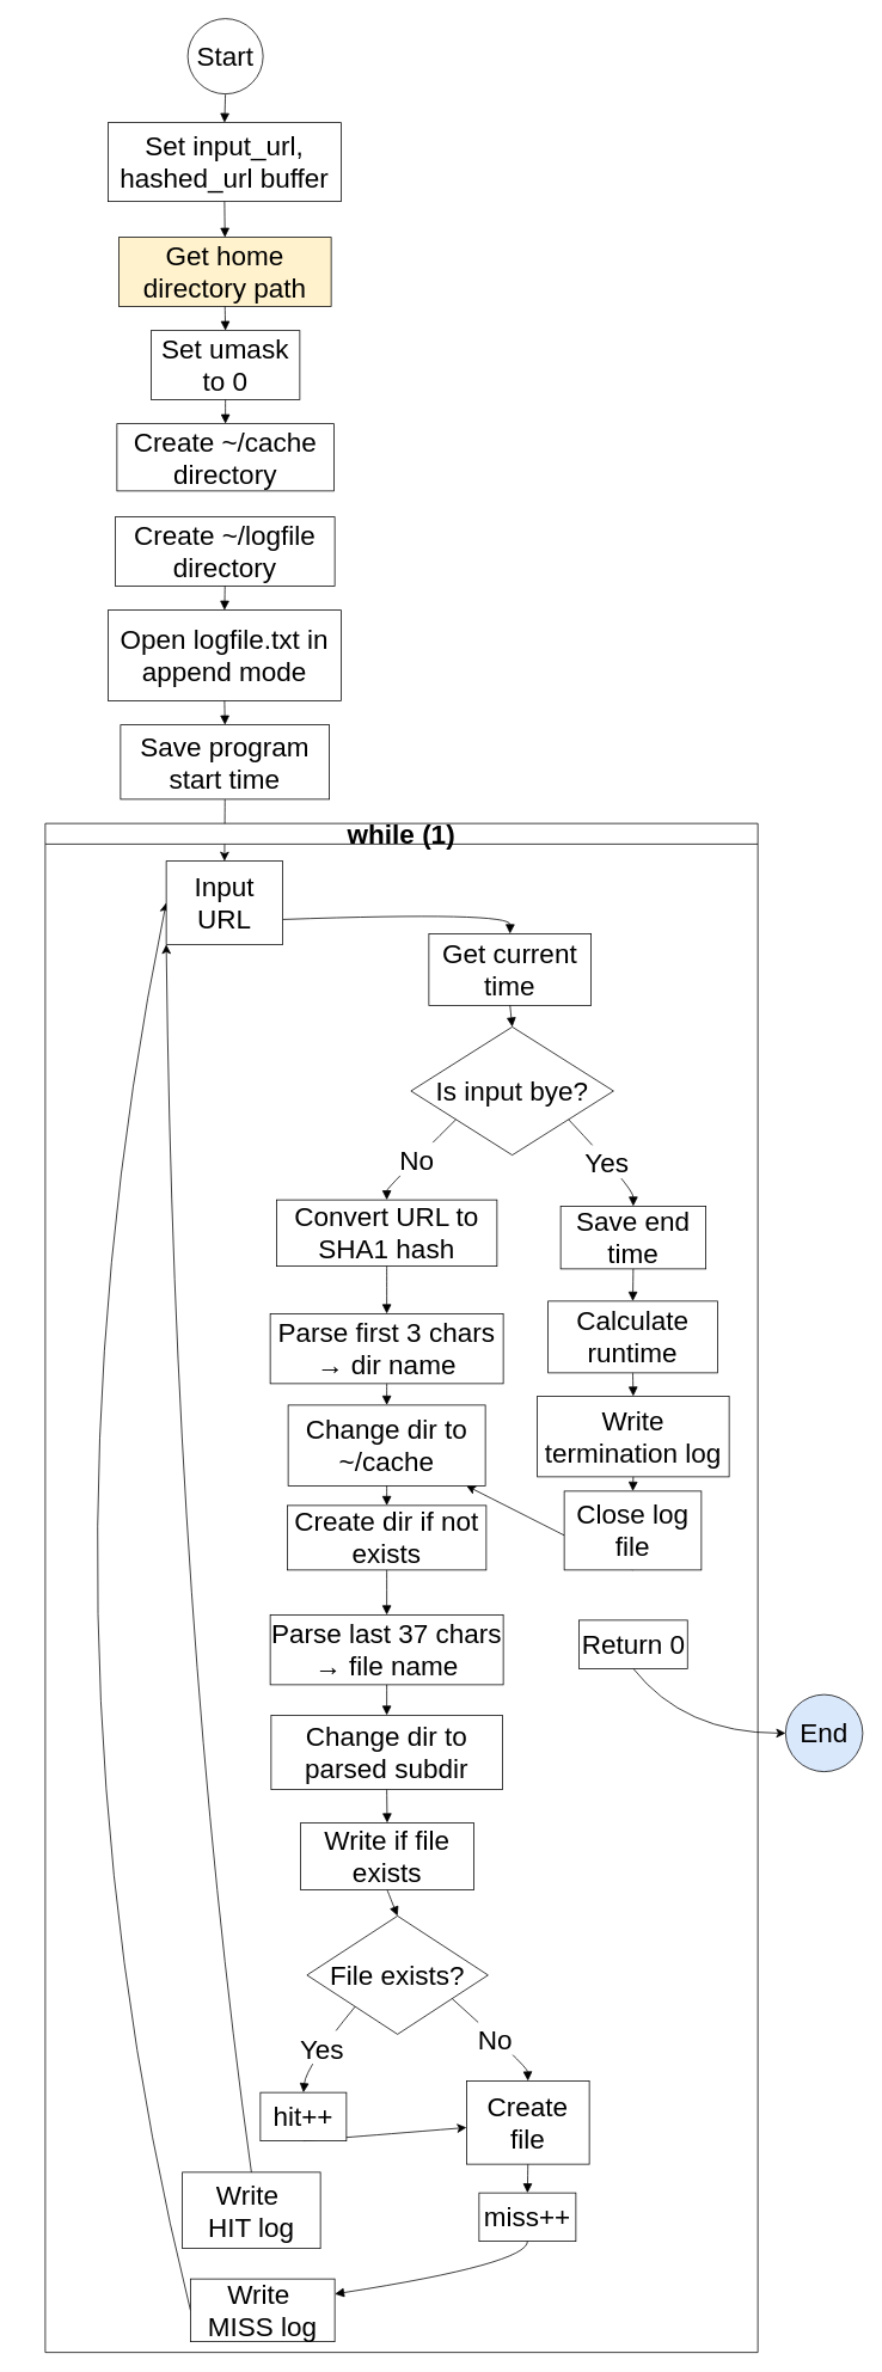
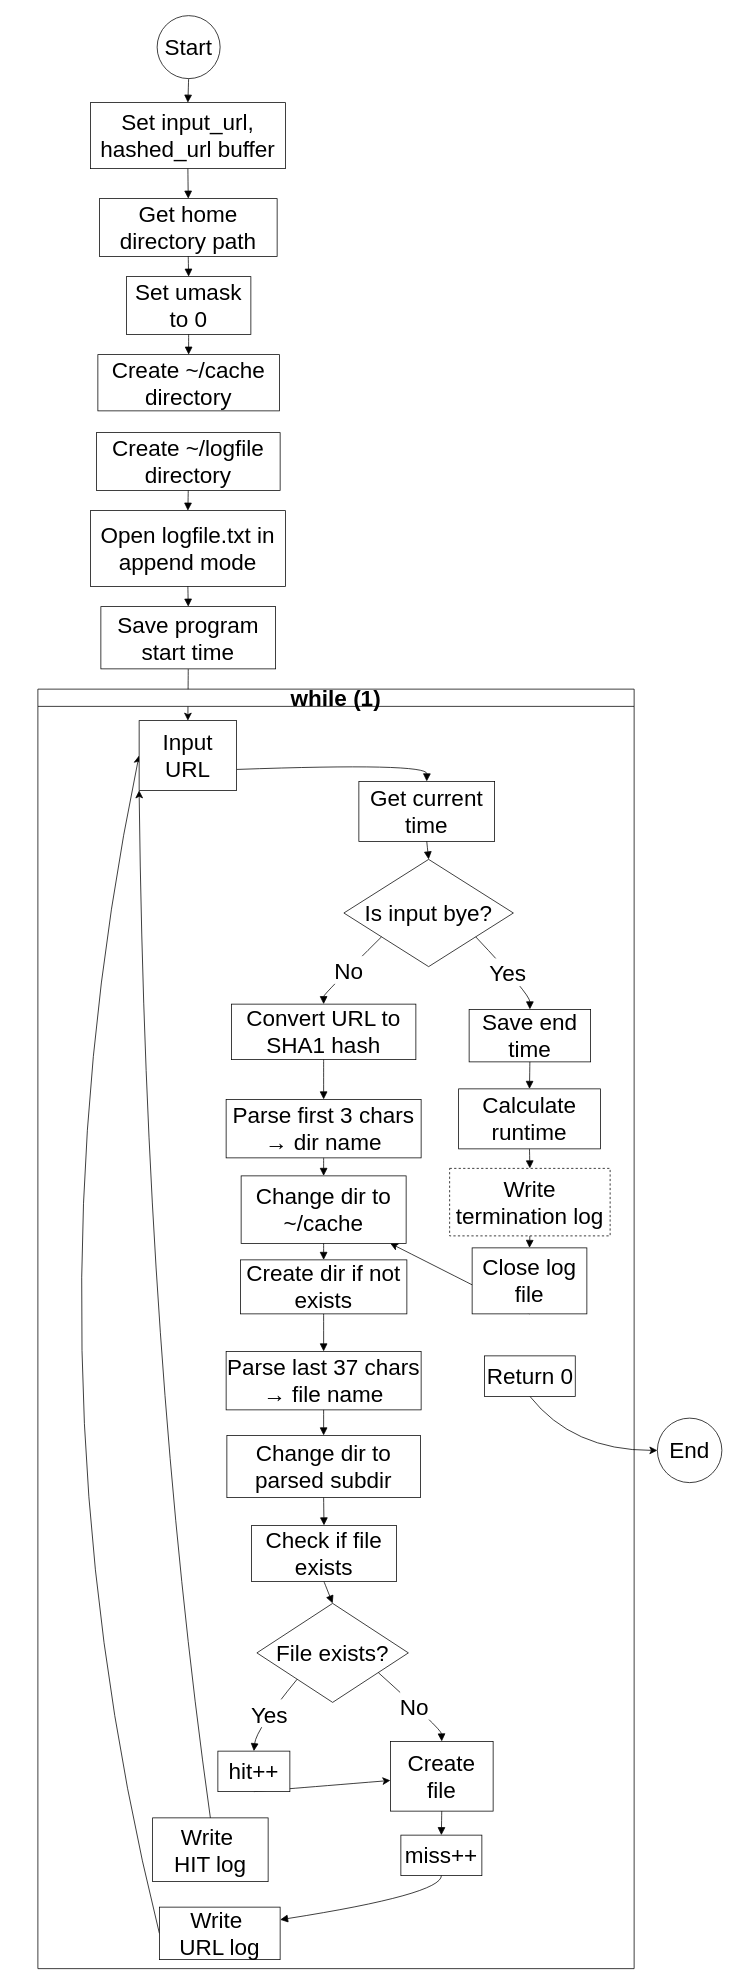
  <mxCell id="0" />
  <mxCell id="1" parent="0" />
  <mxCell id="2" value="Start" style="ellipse;aspect=fixed;strokeWidth=1;whiteSpace=wrap;fontSize=30;" vertex="1" parent="1"><mxGeometry x="209" y="20" width="84" height="84" as="geometry" /></mxCell>
  <mxCell id="3" value="Set input_url, hashed_url buffer" style="whiteSpace=wrap;strokeWidth=1;fontSize=30;" vertex="1" parent="1"><mxGeometry x="120" y="136" width="260" height="88" as="geometry" /></mxCell>
- <mxCell id="4" value="Get home directory path" style="whiteSpace=wrap;strokeWidth=1;fontSize=30;fillColor=#fff2cc;" vertex="1" parent="1"><mxGeometry x="132" y="264" width="237" height="77" as="geometry" /></mxCell>
+ <mxCell id="4" value="Get home directory path" style="whiteSpace=wrap;strokeWidth=1;fontSize=30;" vertex="1" parent="1"><mxGeometry x="132" y="264" width="237" height="77" as="geometry" /></mxCell>
  <mxCell id="5" value="Set umask to 0" style="whiteSpace=wrap;strokeWidth=1;fontSize=30;" vertex="1" parent="1"><mxGeometry x="168" y="368" width="166" height="77" as="geometry" /></mxCell>
  <mxCell id="6" value="Create ~/cache directory" style="whiteSpace=wrap;strokeWidth=1;fontSize=30;" vertex="1" parent="1"><mxGeometry x="130" y="472" width="242" height="75" as="geometry" /></mxCell>
  <mxCell id="7" value="Create ~/logfile directory" style="whiteSpace=wrap;strokeWidth=1;fontSize=30;" vertex="1" parent="1"><mxGeometry x="128" y="576" width="245" height="77" as="geometry" /></mxCell>
  <mxCell id="8" value="Open logfile.txt in append mode" style="whiteSpace=wrap;strokeWidth=1;fontSize=30;" vertex="1" parent="1"><mxGeometry x="120" y="680" width="260" height="101" as="geometry" /></mxCell>
  <mxCell id="9" style="edgeStyle=none;curved=1;rounded=0;orthogonalLoop=1;jettySize=auto;html=1;exitX=0.5;exitY=1;exitDx=0;exitDy=0;fontSize=30;startSize=8;endSize=8;entryX=0.5;entryY=0;entryDx=0;entryDy=0;" edge="1" parent="1" source="10" target="58"><mxGeometry relative="1" as="geometry"><mxPoint x="249" y="949" as="targetPoint" /></mxGeometry></mxCell>
  <mxCell id="10" value="Save program start time" style="whiteSpace=wrap;strokeWidth=1;fontSize=30;" vertex="1" parent="1"><mxGeometry x="134" y="808" width="233" height="83" as="geometry" /></mxCell>
  <mxCell id="11" value="Get current time" style="whiteSpace=wrap;strokeWidth=1;fontSize=30;" vertex="1" parent="1"><mxGeometry x="478" y="1041" width="181" height="80" as="geometry" /></mxCell>
  <mxCell id="12" value="Is input bye?" style="rhombus;strokeWidth=1;whiteSpace=wrap;fontSize=30;" vertex="1" parent="1"><mxGeometry x="458" y="1145" width="226" height="143" as="geometry" /></mxCell>
  <mxCell id="13" value="Save end time" style="whiteSpace=wrap;strokeWidth=1;fontSize=30;" vertex="1" parent="1"><mxGeometry x="625" y="1345" width="162" height="70" as="geometry" /></mxCell>
  <mxCell id="14" value="Calculate runtime" style="whiteSpace=wrap;strokeWidth=1;fontSize=30;" vertex="1" parent="1"><mxGeometry x="611" y="1451" width="189" height="80" as="geometry" /></mxCell>
- <mxCell id="15" value="Write termination log" style="whiteSpace=wrap;strokeWidth=1;fontSize=30;" vertex="1" parent="1"><mxGeometry x="599" y="1557" width="214" height="90" as="geometry" /></mxCell>
+ <mxCell id="15" value="Write termination log" style="whiteSpace=wrap;strokeWidth=1;fontSize=30;dashed=1;" vertex="1" parent="1"><mxGeometry x="599" y="1557" width="214" height="90" as="geometry" /></mxCell>
  <mxCell id="16" style="edgeStyle=none;curved=1;rounded=0;orthogonalLoop=1;jettySize=auto;html=1;exitX=0.5;exitY=1;exitDx=0;exitDy=0;fontSize=30;startSize=8;endSize=8;" edge="1" parent="1" source="17" target="21"><mxGeometry relative="1" as="geometry" /></mxCell>
  <mxCell id="17" value="Close log file" style="whiteSpace=wrap;strokeWidth=1;fontSize=30;" vertex="1" parent="1"><mxGeometry x="629" y="1663" width="153" height="88" as="geometry" /></mxCell>
- <mxCell id="18" value="End" style="ellipse;aspect=fixed;strokeWidth=1;whiteSpace=wrap;fontSize=30;fillColor=#dae8fc;" vertex="1" parent="1"><mxGeometry x="876" y="1890" width="86" height="86" as="geometry" /></mxCell>
+ <mxCell id="18" value="End" style="ellipse;aspect=fixed;strokeWidth=1;whiteSpace=wrap;fontSize=30;" vertex="1" parent="1"><mxGeometry x="876" y="1890" width="86" height="86" as="geometry" /></mxCell>
  <mxCell id="19" value="Convert URL to SHA1 hash" style="whiteSpace=wrap;strokeWidth=1;fontSize=30;" vertex="1" parent="1"><mxGeometry x="308" y="1338" width="246" height="74" as="geometry" /></mxCell>
  <mxCell id="20" value="Parse first 3 chars → dir name" style="whiteSpace=wrap;strokeWidth=1;fontSize=30;" vertex="1" parent="1"><mxGeometry x="301" y="1465" width="260" height="78" as="geometry" /></mxCell>
  <mxCell id="21" value="Change dir to ~/cache" style="whiteSpace=wrap;strokeWidth=1;fontSize=30;" vertex="1" parent="1"><mxGeometry x="321" y="1567" width="220" height="90" as="geometry" /></mxCell>
  <mxCell id="22" value="Create dir if not exists" style="whiteSpace=wrap;strokeWidth=1;fontSize=30;" vertex="1" parent="1"><mxGeometry x="320" y="1679" width="222" height="72" as="geometry" /></mxCell>
  <mxCell id="23" value="Parse last 37 chars → file name" style="whiteSpace=wrap;strokeWidth=1;fontSize=30;" vertex="1" parent="1"><mxGeometry x="301" y="1801" width="260" height="78" as="geometry" /></mxCell>
  <mxCell id="24" value="Change dir to parsed subdir" style="whiteSpace=wrap;strokeWidth=1;fontSize=30;" vertex="1" parent="1"><mxGeometry x="302" y="1913" width="258" height="83" as="geometry" /></mxCell>
- <mxCell id="25" value="Write if file exists" style="whiteSpace=wrap;strokeWidth=1;fontSize=30;" vertex="1" parent="1"><mxGeometry x="335" y="2033" width="193" height="75" as="geometry" /></mxCell>
+ <mxCell id="25" value="Check if file exists" style="whiteSpace=wrap;strokeWidth=1;fontSize=30;" vertex="1" parent="1"><mxGeometry x="335" y="2033" width="193" height="75" as="geometry" /></mxCell>
  <mxCell id="26" value="File exists?" style="rhombus;strokeWidth=1;whiteSpace=wrap;fontSize=30;" vertex="1" parent="1"><mxGeometry x="342" y="2137" width="202" height="132" as="geometry" /></mxCell>
  <mxCell id="27" value="Create file" style="whiteSpace=wrap;strokeWidth=1;fontSize=30;" vertex="1" parent="1"><mxGeometry x="520" y="2321" width="137" height="93" as="geometry" /></mxCell>
  <mxCell id="28" value="miss++" style="whiteSpace=wrap;strokeWidth=1;fontSize=30;" vertex="1" parent="1"><mxGeometry x="534" y="2446" width="108" height="54" as="geometry" /></mxCell>
  <mxCell id="29" style="edgeStyle=none;curved=1;rounded=0;orthogonalLoop=1;jettySize=auto;html=1;exitX=0;exitY=0.5;exitDx=0;exitDy=0;entryX=0;entryY=0.5;entryDx=0;entryDy=0;fontSize=30;startSize=8;endSize=8;" edge="1" parent="1" source="30" target="58"><mxGeometry relative="1" as="geometry"><Array as="points"><mxPoint x="20" y="1804" /></Array></mxGeometry></mxCell>
- <mxCell id="30" value="Write &#10;MISS log" style="whiteSpace=wrap;strokeWidth=1;fontSize=30;" vertex="1" parent="1"><mxGeometry x="212" y="2542" width="161" height="70" as="geometry" /></mxCell>
+ <mxCell id="30" value="Write &#10;URL log" style="whiteSpace=wrap;strokeWidth=1;fontSize=30;" vertex="1" parent="1"><mxGeometry x="212" y="2542" width="161" height="70" as="geometry" /></mxCell>
  <mxCell id="31" style="edgeStyle=none;curved=1;rounded=0;orthogonalLoop=1;jettySize=auto;html=1;exitX=0.5;exitY=1;exitDx=0;exitDy=0;entryX=0;entryY=0.5;entryDx=0;entryDy=0;fontSize=30;startSize=8;endSize=8;" edge="1" parent="1" source="32" target="18"><mxGeometry relative="1" as="geometry"><Array as="points"><mxPoint x="763" y="1933" /></Array></mxGeometry></mxCell>
  <mxCell id="32" value="Return 0" style="whiteSpace=wrap;strokeWidth=1;fontSize=30;" vertex="1" parent="1"><mxGeometry x="645.5" y="1807" width="121" height="54" as="geometry" /></mxCell>
  <mxCell id="33" value="" style="curved=1;startArrow=none;endArrow=block;exitX=0.51;exitY=1;entryX=0.5;entryY=0;rounded=0;fontSize=30;startSize=8;endSize=8;strokeWidth=1;" edge="1" parent="1" source="2" target="3"><mxGeometry relative="1" as="geometry"><Array as="points" /></mxGeometry></mxCell>
  <mxCell id="34" value="" style="curved=1;startArrow=none;endArrow=block;exitX=0.5;exitY=1;entryX=0.5;entryY=0;rounded=0;fontSize=30;startSize=8;endSize=8;strokeWidth=1;" edge="1" parent="1" source="3" target="4"><mxGeometry relative="1" as="geometry"><Array as="points" /></mxGeometry></mxCell>
  <mxCell id="35" value="" style="curved=1;startArrow=none;endArrow=block;exitX=0.5;exitY=1;entryX=0.5;entryY=0;rounded=0;fontSize=30;startSize=8;endSize=8;strokeWidth=1;" edge="1" parent="1" source="4" target="5"><mxGeometry relative="1" as="geometry"><Array as="points" /></mxGeometry></mxCell>
  <mxCell id="36" value="" style="curved=1;startArrow=none;endArrow=block;exitX=0.5;exitY=1;entryX=0.5;entryY=0;rounded=0;fontSize=30;startSize=8;endSize=8;strokeWidth=1;" edge="1" parent="1" source="5" target="6"><mxGeometry relative="1" as="geometry"><Array as="points" /></mxGeometry></mxCell>
  <mxCell id="37" value="" style="curved=1;startArrow=none;endArrow=block;exitX=0.5;exitY=1;entryX=0.5;entryY=0;rounded=0;fontSize=30;startSize=8;endSize=8;strokeWidth=1;" edge="1" parent="1" source="7" target="8"><mxGeometry relative="1" as="geometry"><Array as="points" /></mxGeometry></mxCell>
  <mxCell id="38" value="" style="curved=1;startArrow=none;endArrow=block;exitX=0.5;exitY=1;entryX=0.5;entryY=0;rounded=0;fontSize=30;startSize=8;endSize=8;strokeWidth=1;" edge="1" parent="1" source="8" target="10"><mxGeometry relative="1" as="geometry"><Array as="points" /></mxGeometry></mxCell>
  <mxCell id="39" value="" style="curved=1;startArrow=none;endArrow=block;exitX=1;exitY=0.7;entryX=0.5;entryY=0;rounded=0;fontSize=30;startSize=8;endSize=8;strokeWidth=1;" edge="1" parent="1" source="58" target="11"><mxGeometry relative="1" as="geometry"><Array as="points"><mxPoint x="569" y="1016" /></Array></mxGeometry></mxCell>
  <mxCell id="40" value="" style="curved=1;startArrow=none;endArrow=block;exitX=0.5;exitY=1;entryX=0.5;entryY=0;rounded=0;fontSize=30;startSize=8;endSize=8;strokeWidth=1;" edge="1" parent="1" source="11" target="12"><mxGeometry relative="1" as="geometry"><Array as="points" /></mxGeometry></mxCell>
  <mxCell id="41" value="Yes" style="curved=1;startArrow=none;endArrow=block;exitX=1;exitY=0.9;entryX=0.5;entryY=0.01;rounded=0;fontSize=30;startSize=8;endSize=8;strokeWidth=1;" edge="1" parent="1" source="12" target="13"><mxGeometry relative="1" as="geometry"><Array as="points"><mxPoint x="706" y="1325" /></Array></mxGeometry></mxCell>
  <mxCell id="42" value="" style="curved=1;startArrow=none;endArrow=block;exitX=0.5;exitY=1.01;entryX=0.5;entryY=0.01;rounded=0;fontSize=30;startSize=8;endSize=8;strokeWidth=1;" edge="1" parent="1" source="13" target="14"><mxGeometry relative="1" as="geometry"><Array as="points" /></mxGeometry></mxCell>
  <mxCell id="43" value="" style="curved=1;startArrow=none;endArrow=block;exitX=0.5;exitY=1.01;entryX=0.5;entryY=0;rounded=0;fontSize=30;startSize=8;endSize=8;strokeWidth=1;" edge="1" parent="1" source="14" target="15"><mxGeometry relative="1" as="geometry"><Array as="points" /></mxGeometry></mxCell>
  <mxCell id="44" value="" style="curved=1;startArrow=none;endArrow=block;exitX=0.5;exitY=1;entryX=0.5;entryY=0;rounded=0;fontSize=30;startSize=8;endSize=8;strokeWidth=1;" edge="1" parent="1" source="15" target="17"><mxGeometry relative="1" as="geometry"><Array as="points" /></mxGeometry></mxCell>
  <mxCell id="45" value="No" style="curved=1;startArrow=none;endArrow=block;exitX=0;exitY=0.9;entryX=0.5;entryY=0.01;rounded=0;fontSize=30;startSize=8;endSize=8;strokeWidth=1;" edge="1" parent="1" source="12" target="19"><mxGeometry relative="1" as="geometry"><Array as="points"><mxPoint x="431" y="1325" /></Array></mxGeometry></mxCell>
  <mxCell id="46" value="" style="curved=1;startArrow=none;endArrow=block;exitX=0.5;exitY=1.01;entryX=0.5;entryY=0;rounded=0;fontSize=30;startSize=8;endSize=8;strokeWidth=1;" edge="1" parent="1" source="19" target="20"><mxGeometry relative="1" as="geometry"><Array as="points" /></mxGeometry></mxCell>
  <mxCell id="47" value="" style="curved=1;startArrow=none;endArrow=block;exitX=0.5;exitY=1;entryX=0.5;entryY=0;rounded=0;fontSize=30;startSize=8;endSize=8;strokeWidth=1;" edge="1" parent="1" source="20" target="21"><mxGeometry relative="1" as="geometry"><Array as="points" /></mxGeometry></mxCell>
  <mxCell id="48" value="" style="curved=1;startArrow=none;endArrow=block;exitX=0.5;exitY=1;entryX=0.5;entryY=0;rounded=0;fontSize=30;startSize=8;endSize=8;strokeWidth=1;" edge="1" parent="1" source="21" target="22"><mxGeometry relative="1" as="geometry"><Array as="points" /></mxGeometry></mxCell>
  <mxCell id="49" value="" style="curved=1;startArrow=none;endArrow=block;exitX=0.5;exitY=1;entryX=0.5;entryY=0;rounded=0;fontSize=30;startSize=8;endSize=8;strokeWidth=1;" edge="1" parent="1" source="22" target="23"><mxGeometry relative="1" as="geometry"><Array as="points" /></mxGeometry></mxCell>
  <mxCell id="50" value="" style="curved=1;startArrow=none;endArrow=block;exitX=0.5;exitY=1;entryX=0.5;entryY=0;rounded=0;fontSize=30;startSize=8;endSize=8;strokeWidth=1;" edge="1" parent="1" source="23" target="24"><mxGeometry relative="1" as="geometry"><Array as="points" /></mxGeometry></mxCell>
  <mxCell id="51" value="" style="curved=1;startArrow=none;endArrow=block;exitX=0.5;exitY=1;entryX=0.5;entryY=0;rounded=0;fontSize=30;startSize=8;endSize=8;strokeWidth=1;" edge="1" parent="1" source="24" target="25"><mxGeometry relative="1" as="geometry"><Array as="points" /></mxGeometry></mxCell>
  <mxCell id="52" value="" style="curved=1;startArrow=none;endArrow=block;exitX=0.5;exitY=1;entryX=0.5;entryY=0;rounded=0;fontSize=30;startSize=8;endSize=8;strokeWidth=1;" edge="1" parent="1" source="25" target="26"><mxGeometry relative="1" as="geometry"><Array as="points" /></mxGeometry></mxCell>
  <mxCell id="53" value="No" style="curved=1;startArrow=none;endArrow=block;exitX=1;exitY=0.83;entryX=0.5;entryY=0;rounded=0;fontSize=30;startSize=8;endSize=8;strokeWidth=1;" edge="1" parent="1" source="26" target="27"><mxGeometry relative="1" as="geometry"><Array as="points"><mxPoint x="588" y="2305" /></Array></mxGeometry></mxCell>
  <mxCell id="54" value="" style="curved=1;startArrow=none;endArrow=block;exitX=0.5;exitY=1;entryX=0.5;entryY=0;rounded=0;fontSize=30;startSize=8;endSize=8;strokeWidth=1;" edge="1" parent="1" source="27" target="28"><mxGeometry relative="1" as="geometry"><Array as="points" /></mxGeometry></mxCell>
  <mxCell id="55" value="" style="curved=1;startArrow=none;endArrow=block;exitX=0.5;exitY=1;entryX=1;entryY=0.24;rounded=0;fontSize=30;startSize=8;endSize=8;strokeWidth=1;" edge="1" parent="1" source="28" target="30"><mxGeometry relative="1" as="geometry"><Array as="points"><mxPoint x="588" y="2525" /></Array></mxGeometry></mxCell>
  <mxCell id="56" value="Yes" style="curved=1;startArrow=none;endArrow=block;exitX=0.06;exitY=1;entryX=0.5;entryY=0;rounded=0;fontSize=30;startSize=8;endSize=8;strokeWidth=1;" edge="1" parent="1" source="26" target="60"><mxGeometry relative="1" as="geometry"><Array as="points"><mxPoint x="341" y="2305" /></Array></mxGeometry></mxCell>
  <mxCell id="57" value="while (1)" style="swimlane;whiteSpace=wrap;html=1;fontSize=30;" vertex="1" parent="1"><mxGeometry x="50" y="918" width="795" height="1706" as="geometry" /></mxCell>
  <mxCell id="58" value="Input URL" style="whiteSpace=wrap;strokeWidth=1;fontSize=30;" vertex="1" parent="57"><mxGeometry x="135" y="42" width="130" height="93" as="geometry" /></mxCell>
  <mxCell id="59" style="edgeStyle=none;curved=1;rounded=0;orthogonalLoop=1;jettySize=auto;html=1;exitX=0.5;exitY=1;exitDx=0;exitDy=0;fontSize=30;startSize=8;endSize=8;" edge="1" parent="57" source="60" target="27"><mxGeometry relative="1" as="geometry" /></mxCell>
  <mxCell id="60" value="hit++" style="whiteSpace=wrap;strokeWidth=1;fontSize=30;" vertex="1" parent="57"><mxGeometry x="240" y="1416" width="96" height="54" as="geometry" /></mxCell>
  <mxCell id="61" value="Write &#10;HIT log" style="whiteSpace=wrap;strokeWidth=1;fontSize=30;" vertex="1" parent="57"><mxGeometry x="153" y="1505" width="154" height="85" as="geometry" /></mxCell>
  <mxCell id="62" style="edgeStyle=none;curved=1;rounded=0;orthogonalLoop=1;jettySize=auto;html=1;exitX=0.5;exitY=0;exitDx=0;exitDy=0;entryX=0;entryY=1;entryDx=0;entryDy=0;fontSize=30;startSize=8;endSize=8;" edge="1" parent="57" source="61" target="58"><mxGeometry relative="1" as="geometry"><Array as="points"><mxPoint x="144" y="891" /></Array></mxGeometry></mxCell>
